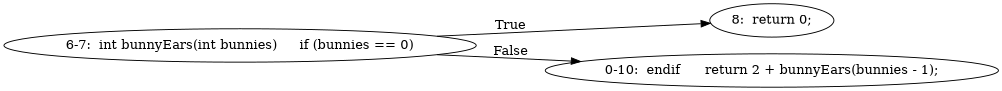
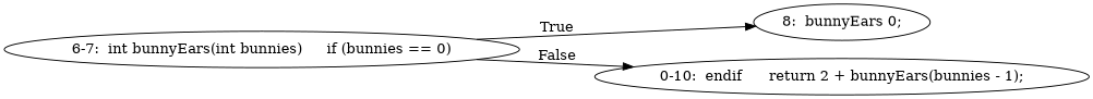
  digraph {
    rankdir=LR
    n1 [label="6-7:  int bunnyEars(int bunnies)	if (bunnies == 0)"]
-   n2 [label="8:  return 0;"]
+   n2 [label="8:  bunnyEars 0;"]
    n3 [label="0-10:  endif	return 2 + bunnyEars(bunnies - 1);"]
    n1 -> n2 [label=True]
    n1 -> n3 [label=False]
  }
